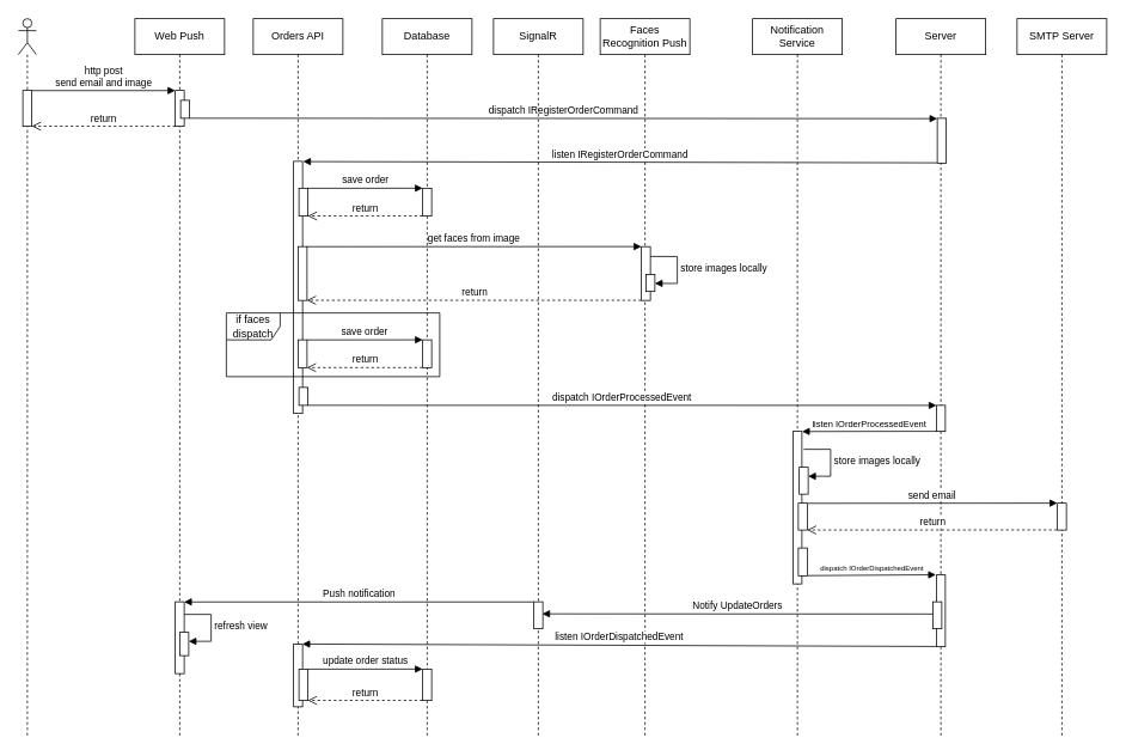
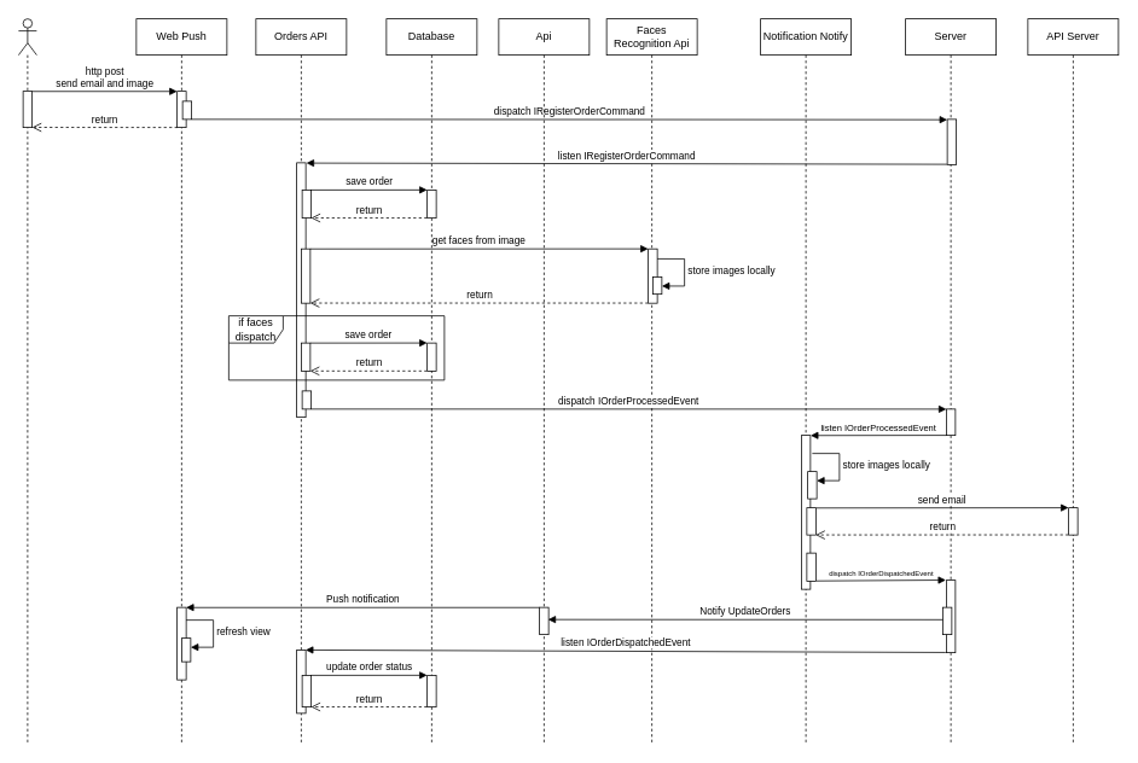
  <mxCell id="0" />
  <mxCell id="1" parent="0" />
  <mxCell id="2" value="Web Push" style="shape=umlLifeline;perimeter=lifelinePerimeter;whiteSpace=wrap;html=1;container=1;dropTarget=0;collapsible=0;recursiveResize=0;outlineConnect=0;portConstraint=eastwest;newEdgeStyle={&quot;curved&quot;:0,&quot;rounded&quot;:0};" parent="1" vertex="1"><mxGeometry x="150" y="20" width="100" height="800" as="geometry" /></mxCell>
  <mxCell id="3" value="" style="html=1;points=[[0,0,0,0,5],[0,1,0,0,-5],[1,0,0,0,5],[1,1,0,0,-5]];perimeter=orthogonalPerimeter;outlineConnect=0;targetShapes=umlLifeline;portConstraint=eastwest;newEdgeStyle={&quot;curved&quot;:0,&quot;rounded&quot;:0};" parent="2" vertex="1"><mxGeometry x="45" y="80" width="10" height="40" as="geometry" /></mxCell>
  <mxCell id="4" value="" style="html=1;points=[[0,0,0,0,5],[0,1,0,0,-5],[1,0,0,0,5],[1,1,0,0,-5]];perimeter=orthogonalPerimeter;outlineConnect=0;targetShapes=umlLifeline;portConstraint=eastwest;newEdgeStyle={&quot;curved&quot;:0,&quot;rounded&quot;:0};" parent="2" vertex="1"><mxGeometry x="51" y="91" width="10" height="20" as="geometry" /></mxCell>
  <mxCell id="5" value="" style="html=1;points=[[0,0,0,0,5],[0,1,0,0,-5],[1,0,0,0,5],[1,1,0,0,-5]];perimeter=orthogonalPerimeter;outlineConnect=0;targetShapes=umlLifeline;portConstraint=eastwest;newEdgeStyle={&quot;curved&quot;:0,&quot;rounded&quot;:0};" vertex="1" parent="2"><mxGeometry x="45" y="650" width="10" height="80" as="geometry" /></mxCell>
  <mxCell id="6" value="" style="shape=umlLifeline;perimeter=lifelinePerimeter;whiteSpace=wrap;html=1;container=1;dropTarget=0;collapsible=0;recursiveResize=0;outlineConnect=0;portConstraint=eastwest;newEdgeStyle={&quot;curved&quot;:0,&quot;rounded&quot;:0};participant=umlActor;" parent="1" vertex="1"><mxGeometry x="20" y="20" width="20" height="800" as="geometry" /></mxCell>
  <mxCell id="7" value="" style="html=1;points=[[0,0,0,0,5],[0,1,0,0,-5],[1,0,0,0,5],[1,1,0,0,-5]];perimeter=orthogonalPerimeter;outlineConnect=0;targetShapes=umlLifeline;portConstraint=eastwest;newEdgeStyle={&quot;curved&quot;:0,&quot;rounded&quot;:0};" parent="6" vertex="1"><mxGeometry x="5" y="80" width="10" height="40" as="geometry" /></mxCell>
  <mxCell id="8" value="Orders API" style="shape=umlLifeline;perimeter=lifelinePerimeter;whiteSpace=wrap;html=1;container=1;dropTarget=0;collapsible=0;recursiveResize=0;outlineConnect=0;portConstraint=eastwest;newEdgeStyle={&quot;curved&quot;:0,&quot;rounded&quot;:0};" parent="1" vertex="1"><mxGeometry x="282" y="20" width="100" height="800" as="geometry" /></mxCell>
  <mxCell id="9" value="" style="html=1;points=[[0,0,0,0,5],[0,1,0,0,-5],[1,0,0,0,5],[1,1,0,0,-5]];perimeter=orthogonalPerimeter;outlineConnect=0;targetShapes=umlLifeline;portConstraint=eastwest;newEdgeStyle={&quot;curved&quot;:0,&quot;rounded&quot;:0};" parent="8" vertex="1"><mxGeometry x="45" y="159" width="10" height="281" as="geometry" /></mxCell>
  <mxCell id="10" value="" style="html=1;points=[[0,0,0,0,5],[0,1,0,0,-5],[1,0,0,0,5],[1,1,0,0,-5]];perimeter=orthogonalPerimeter;outlineConnect=0;targetShapes=umlLifeline;portConstraint=eastwest;newEdgeStyle={&quot;curved&quot;:0,&quot;rounded&quot;:0};" parent="8" vertex="1"><mxGeometry x="51" y="189" width="10" height="31" as="geometry" /></mxCell>
  <mxCell id="11" value="" style="html=1;points=[[0,0,0,0,5],[0,1,0,0,-5],[1,0,0,0,5],[1,1,0,0,-5]];perimeter=orthogonalPerimeter;outlineConnect=0;targetShapes=umlLifeline;portConstraint=eastwest;newEdgeStyle={&quot;curved&quot;:0,&quot;rounded&quot;:0};" parent="8" vertex="1"><mxGeometry x="45" y="697" width="10" height="70" as="geometry" /></mxCell>
  <mxCell id="12" value="" style="html=1;points=[[0,0,0,0,5],[0,1,0,0,-5],[1,0,0,0,5],[1,1,0,0,-5]];perimeter=orthogonalPerimeter;outlineConnect=0;targetShapes=umlLifeline;portConstraint=eastwest;newEdgeStyle={&quot;curved&quot;:0,&quot;rounded&quot;:0};" parent="8" vertex="1"><mxGeometry x="51" y="725" width="10" height="35" as="geometry" /></mxCell>
- <mxCell id="13" value="Faces Recognition Push" style="shape=umlLifeline;perimeter=lifelinePerimeter;whiteSpace=wrap;html=1;container=1;dropTarget=0;collapsible=0;recursiveResize=0;outlineConnect=0;portConstraint=eastwest;newEdgeStyle={&quot;curved&quot;:0,&quot;rounded&quot;:0};" parent="1" vertex="1"><mxGeometry x="669" y="20" width="100" height="800" as="geometry" /></mxCell>
+ <mxCell id="13" value="Faces Recognition Api" style="shape=umlLifeline;perimeter=lifelinePerimeter;whiteSpace=wrap;html=1;container=1;dropTarget=0;collapsible=0;recursiveResize=0;outlineConnect=0;portConstraint=eastwest;newEdgeStyle={&quot;curved&quot;:0,&quot;rounded&quot;:0};" parent="1" vertex="1"><mxGeometry x="669" y="20" width="100" height="800" as="geometry" /></mxCell>
  <mxCell id="14" value="Server" style="shape=umlLifeline;perimeter=lifelinePerimeter;whiteSpace=wrap;html=1;container=1;dropTarget=0;collapsible=0;recursiveResize=0;outlineConnect=0;portConstraint=eastwest;newEdgeStyle={&quot;curved&quot;:0,&quot;rounded&quot;:0};" parent="1" vertex="1"><mxGeometry x="999" y="20" width="100" height="800" as="geometry" /></mxCell>
  <mxCell id="15" value="" style="html=1;points=[[0,0,0,0,5],[0,1,0,0,-5],[1,0,0,0,5],[1,1,0,0,-5]];perimeter=orthogonalPerimeter;outlineConnect=0;targetShapes=umlLifeline;portConstraint=eastwest;newEdgeStyle={&quot;curved&quot;:0,&quot;rounded&quot;:0};" parent="14" vertex="1"><mxGeometry x="46" y="111" width="10" height="50" as="geometry" /></mxCell>
  <mxCell id="16" value="" style="html=1;points=[[0,0,0,0,5],[0,1,0,0,-5],[1,0,0,0,5],[1,1,0,0,-5]];perimeter=orthogonalPerimeter;outlineConnect=0;targetShapes=umlLifeline;portConstraint=eastwest;newEdgeStyle={&quot;curved&quot;:0,&quot;rounded&quot;:0};" parent="14" vertex="1"><mxGeometry x="45" y="620" width="10" height="80" as="geometry" /></mxCell>
  <mxCell id="17" value="" style="html=1;points=[[0,0,0,0,5],[0,1,0,0,-5],[1,0,0,0,5],[1,1,0,0,-5]];perimeter=orthogonalPerimeter;outlineConnect=0;targetShapes=umlLifeline;portConstraint=eastwest;newEdgeStyle={&quot;curved&quot;:0,&quot;rounded&quot;:0};" parent="14" vertex="1"><mxGeometry x="45" y="431" width="10" height="29" as="geometry" /></mxCell>
  <mxCell id="18" value="" style="html=1;points=[[0,0,0,0,5],[0,1,0,0,-5],[1,0,0,0,5],[1,1,0,0,-5]];perimeter=orthogonalPerimeter;outlineConnect=0;targetShapes=umlLifeline;portConstraint=eastwest;newEdgeStyle={&quot;curved&quot;:0,&quot;rounded&quot;:0};" vertex="1" parent="14"><mxGeometry x="41" y="650" width="10" height="30" as="geometry" /></mxCell>
- <mxCell id="19" value="Notification Service" style="shape=umlLifeline;perimeter=lifelinePerimeter;whiteSpace=wrap;html=1;container=1;dropTarget=0;collapsible=0;recursiveResize=0;outlineConnect=0;portConstraint=eastwest;newEdgeStyle={&quot;curved&quot;:0,&quot;rounded&quot;:0};" parent="1" vertex="1"><mxGeometry x="839" y="20" width="100" height="800" as="geometry" /></mxCell>
+ <mxCell id="19" value="Notification Notify" style="shape=umlLifeline;perimeter=lifelinePerimeter;whiteSpace=wrap;html=1;container=1;dropTarget=0;collapsible=0;recursiveResize=0;outlineConnect=0;portConstraint=eastwest;newEdgeStyle={&quot;curved&quot;:0,&quot;rounded&quot;:0};" parent="1" vertex="1"><mxGeometry x="839" y="20" width="100" height="800" as="geometry" /></mxCell>
  <mxCell id="20" value="" style="html=1;points=[[0,0,0,0,5],[0,1,0,0,-5],[1,0,0,0,5],[1,1,0,0,-5]];perimeter=orthogonalPerimeter;outlineConnect=0;targetShapes=umlLifeline;portConstraint=eastwest;newEdgeStyle={&quot;curved&quot;:0,&quot;rounded&quot;:0};" parent="19" vertex="1"><mxGeometry x="45" y="460" width="10" height="170" as="geometry" /></mxCell>
  <mxCell id="21" value="http post&lt;div&gt;send email and image&lt;/div&gt;" style="html=1;verticalAlign=bottom;endArrow=block;curved=0;rounded=0;exitX=1;exitY=0.004;exitDx=0;exitDy=0;exitPerimeter=0;" parent="1" source="7" target="3" edge="1"><mxGeometry relative="1" as="geometry"><mxPoint x="125" y="105" as="sourcePoint" /></mxGeometry></mxCell>
  <mxCell id="22" value="return" style="html=1;verticalAlign=bottom;endArrow=open;dashed=1;endSize=8;curved=0;rounded=0;entryX=1.006;entryY=0.996;entryDx=0;entryDy=0;entryPerimeter=0;exitX=0.033;exitY=0.999;exitDx=0;exitDy=0;exitPerimeter=0;" parent="1" source="3" target="7" edge="1"><mxGeometry relative="1" as="geometry"><mxPoint x="125" y="175" as="targetPoint" /></mxGeometry></mxCell>
  <mxCell id="23" value="dispatch IRegisterOrderCommand" style="html=1;verticalAlign=bottom;endArrow=block;curved=0;rounded=0;entryX=0;entryY=0.008;entryDx=0;entryDy=0;entryPerimeter=0;exitX=1.029;exitY=0.998;exitDx=0;exitDy=0;exitPerimeter=0;" parent="1" source="4" target="15" edge="1"><mxGeometry relative="1" as="geometry"><mxPoint x="310" y="128" as="sourcePoint" /><mxPoint as="offset" /></mxGeometry></mxCell>
  <mxCell id="24" value="listen IRegisterOrderCommand" style="html=1;verticalAlign=bottom;endArrow=block;curved=0;rounded=0;exitX=-0.033;exitY=0.993;exitDx=0;exitDy=0;exitPerimeter=0;entryX=1.064;entryY=0.001;entryDx=0;entryDy=0;entryPerimeter=0;" parent="1" source="15" target="9" edge="1"><mxGeometry width="80" relative="1" as="geometry"><mxPoint x="802" y="290" as="sourcePoint" /><mxPoint x="882" y="290" as="targetPoint" /></mxGeometry></mxCell>
  <mxCell id="25" value="" style="html=1;points=[[0,0,0,0,5],[0,1,0,0,-5],[1,0,0,0,5],[1,1,0,0,-5]];perimeter=orthogonalPerimeter;outlineConnect=0;targetShapes=umlLifeline;portConstraint=eastwest;newEdgeStyle={&quot;curved&quot;:0,&quot;rounded&quot;:0};" parent="1" vertex="1"><mxGeometry x="332" y="274.06" width="10" height="60" as="geometry" /></mxCell>
  <mxCell id="26" value="" style="html=1;points=[[0,0,0,0,5],[0,1,0,0,-5],[1,0,0,0,5],[1,1,0,0,-5]];perimeter=orthogonalPerimeter;outlineConnect=0;targetShapes=umlLifeline;portConstraint=eastwest;newEdgeStyle={&quot;curved&quot;:0,&quot;rounded&quot;:0};" parent="1" vertex="1"><mxGeometry x="715" y="274.06" width="10" height="60" as="geometry" /></mxCell>
  <mxCell id="27" value="" style="html=1;points=[[0,0,0,0,5],[0,1,0,0,-5],[1,0,0,0,5],[1,1,0,0,-5]];perimeter=orthogonalPerimeter;outlineConnect=0;targetShapes=umlLifeline;portConstraint=eastwest;newEdgeStyle={&quot;curved&quot;:0,&quot;rounded&quot;:0};" parent="1" vertex="1"><mxGeometry x="720" y="305.06" width="10" height="19" as="geometry" /></mxCell>
  <mxCell id="28" value="store images locally" style="html=1;align=left;spacingLeft=2;endArrow=block;rounded=0;edgeStyle=orthogonalEdgeStyle;curved=0;rounded=0;" parent="1" target="27" edge="1"><mxGeometry relative="1" as="geometry"><mxPoint x="725" y="285.06" as="sourcePoint" /><Array as="points"><mxPoint x="755" y="315.06" /></Array></mxGeometry></mxCell>
  <mxCell id="29" value="get faces from image" style="html=1;verticalAlign=bottom;endArrow=block;curved=0;rounded=0;entryX=-0.007;entryY=-0.001;entryDx=0;entryDy=0;exitX=1.005;exitY=0.001;exitDx=0;exitDy=0;exitPerimeter=0;entryPerimeter=0;" parent="1" source="25" target="26" edge="1"><mxGeometry relative="1" as="geometry"><mxPoint x="456" y="279.06" as="sourcePoint" /></mxGeometry></mxCell>
  <mxCell id="30" value="return" style="html=1;verticalAlign=bottom;endArrow=open;dashed=1;endSize=8;curved=0;rounded=0;exitX=-0.022;exitY=0.997;exitDx=0;exitDy=0;exitPerimeter=0;entryX=0.989;entryY=0.997;entryDx=0;entryDy=0;entryPerimeter=0;" parent="1" source="26" target="25" edge="1"><mxGeometry relative="1" as="geometry"><mxPoint x="456" y="349.06" as="targetPoint" /></mxGeometry></mxCell>
  <mxCell id="31" value="save order" style="html=1;verticalAlign=bottom;endArrow=block;curved=0;rounded=0;entryX=-0.007;entryY=-0.001;entryDx=0;entryDy=0;exitX=1.005;exitY=0.001;exitDx=0;exitDy=0;exitPerimeter=0;entryPerimeter=0;" parent="1" source="10" target="34" edge="1"><mxGeometry relative="1" as="geometry"><mxPoint x="457" y="224" as="sourcePoint" /></mxGeometry></mxCell>
  <mxCell id="32" value="return" style="html=1;verticalAlign=bottom;endArrow=open;dashed=1;endSize=8;curved=0;rounded=0;exitX=-0.022;exitY=0.997;exitDx=0;exitDy=0;exitPerimeter=0;entryX=0.989;entryY=0.997;entryDx=0;entryDy=0;entryPerimeter=0;" parent="1" source="34" target="10" edge="1"><mxGeometry relative="1" as="geometry"><mxPoint x="457" y="294" as="targetPoint" /></mxGeometry></mxCell>
  <mxCell id="33" value="Database" style="shape=umlLifeline;perimeter=lifelinePerimeter;whiteSpace=wrap;html=1;container=1;dropTarget=0;collapsible=0;recursiveResize=0;outlineConnect=0;portConstraint=eastwest;newEdgeStyle={&quot;curved&quot;:0,&quot;rounded&quot;:0};" parent="1" vertex="1"><mxGeometry x="426" y="20" width="100" height="800" as="geometry" /></mxCell>
  <mxCell id="34" value="" style="html=1;points=[[0,0,0,0,5],[0,1,0,0,-5],[1,0,0,0,5],[1,1,0,0,-5]];perimeter=orthogonalPerimeter;outlineConnect=0;targetShapes=umlLifeline;portConstraint=eastwest;newEdgeStyle={&quot;curved&quot;:0,&quot;rounded&quot;:0};" parent="33" vertex="1"><mxGeometry x="45" y="189" width="10" height="31" as="geometry" /></mxCell>
  <mxCell id="35" value="" style="html=1;points=[[0,0,0,0,5],[0,1,0,0,-5],[1,0,0,0,5],[1,1,0,0,-5]];perimeter=orthogonalPerimeter;outlineConnect=0;targetShapes=umlLifeline;portConstraint=eastwest;newEdgeStyle={&quot;curved&quot;:0,&quot;rounded&quot;:0};" parent="33" vertex="1"><mxGeometry x="45" y="725" width="10" height="35" as="geometry" /></mxCell>
  <mxCell id="36" value="" style="html=1;points=[[0,0,0,0,5],[0,1,0,0,-5],[1,0,0,0,5],[1,1,0,0,-5]];perimeter=orthogonalPerimeter;outlineConnect=0;targetShapes=umlLifeline;portConstraint=eastwest;newEdgeStyle={&quot;curved&quot;:0,&quot;rounded&quot;:0};" parent="1" vertex="1"><mxGeometry x="332" y="378" width="10" height="31" as="geometry" /></mxCell>
  <mxCell id="37" value="save order" style="html=1;verticalAlign=bottom;endArrow=block;curved=0;rounded=0;entryX=-0.007;entryY=-0.001;entryDx=0;entryDy=0;exitX=1.005;exitY=0.001;exitDx=0;exitDy=0;exitPerimeter=0;entryPerimeter=0;" parent="1" source="36" target="39" edge="1"><mxGeometry relative="1" as="geometry"><mxPoint x="467" y="203" as="sourcePoint" /></mxGeometry></mxCell>
  <mxCell id="38" value="return" style="html=1;verticalAlign=bottom;endArrow=open;dashed=1;endSize=8;curved=0;rounded=0;exitX=-0.022;exitY=0.997;exitDx=0;exitDy=0;exitPerimeter=0;entryX=0.989;entryY=0.997;entryDx=0;entryDy=0;entryPerimeter=0;" parent="1" source="39" target="36" edge="1"><mxGeometry relative="1" as="geometry"><mxPoint x="467" y="273" as="targetPoint" /></mxGeometry></mxCell>
  <mxCell id="39" value="" style="html=1;points=[[0,0,0,0,5],[0,1,0,0,-5],[1,0,0,0,5],[1,1,0,0,-5]];perimeter=orthogonalPerimeter;outlineConnect=0;targetShapes=umlLifeline;portConstraint=eastwest;newEdgeStyle={&quot;curved&quot;:0,&quot;rounded&quot;:0};" parent="1" vertex="1"><mxGeometry x="471" y="378" width="10" height="31" as="geometry" /></mxCell>
  <mxCell id="40" value="if faces dispatch" style="shape=umlFrame;whiteSpace=wrap;html=1;pointerEvents=0;" parent="1" vertex="1"><mxGeometry x="252" y="348" width="238" height="71" as="geometry" /></mxCell>
  <mxCell id="41" value="" style="html=1;points=[[0,0,0,0,5],[0,1,0,0,-5],[1,0,0,0,5],[1,1,0,0,-5]];perimeter=orthogonalPerimeter;outlineConnect=0;targetShapes=umlLifeline;portConstraint=eastwest;newEdgeStyle={&quot;curved&quot;:0,&quot;rounded&quot;:0};" parent="1" vertex="1"><mxGeometry x="333" y="431" width="10" height="20" as="geometry" /></mxCell>
  <mxCell id="42" value="dispatch IOrderProcessedEvent" style="html=1;verticalAlign=bottom;endArrow=block;curved=0;rounded=0;exitX=1.029;exitY=0.998;exitDx=0;exitDy=0;exitPerimeter=0;entryX=0.005;entryY=0.001;entryDx=0;entryDy=0;entryPerimeter=0;" parent="1" source="41" target="17" edge="1"><mxGeometry relative="1" as="geometry"><mxPoint x="442" y="409" as="sourcePoint" /><mxPoint x="1102" y="451" as="targetPoint" /><mxPoint as="offset" /></mxGeometry></mxCell>
  <mxCell id="43" value="&lt;font style=&quot;font-size: 10px;&quot;&gt;listen IOrderProcessedEvent&lt;/font&gt;" style="html=1;verticalAlign=bottom;endArrow=block;curved=0;rounded=0;exitX=-0.033;exitY=0.998;exitDx=0;exitDy=0;exitPerimeter=0;entryX=1.013;entryY=0.001;entryDx=0;entryDy=0;entryPerimeter=0;" parent="1" source="17" target="20" edge="1"><mxGeometry width="80" relative="1" as="geometry"><mxPoint x="1236.587" y="521" as="sourcePoint" /><mxPoint x="966.59" y="501" as="targetPoint" /></mxGeometry></mxCell>
  <mxCell id="44" value="update order status" style="html=1;verticalAlign=bottom;endArrow=block;curved=0;rounded=0;entryX=-0.007;entryY=-0.001;entryDx=0;entryDy=0;exitX=1.005;exitY=0.001;exitDx=0;exitDy=0;exitPerimeter=0;entryPerimeter=0;" parent="1" source="12" target="35" edge="1"><mxGeometry relative="1" as="geometry"><mxPoint x="467" y="340" as="sourcePoint" /></mxGeometry></mxCell>
  <mxCell id="45" value="return" style="html=1;verticalAlign=bottom;endArrow=open;dashed=1;endSize=8;curved=0;rounded=0;exitX=-0.022;exitY=0.997;exitDx=0;exitDy=0;exitPerimeter=0;entryX=0.989;entryY=0.997;entryDx=0;entryDy=0;entryPerimeter=0;" parent="1" source="35" target="12" edge="1"><mxGeometry relative="1" as="geometry"><mxPoint x="467" y="410" as="targetPoint" /></mxGeometry></mxCell>
  <mxCell id="46" value="" style="html=1;points=[[0,0,0,0,5],[0,1,0,0,-5],[1,0,0,0,5],[1,1,0,0,-5]];perimeter=orthogonalPerimeter;outlineConnect=0;targetShapes=umlLifeline;portConstraint=eastwest;newEdgeStyle={&quot;curved&quot;:0,&quot;rounded&quot;:0};" parent="1" vertex="1"><mxGeometry x="891" y="520" width="10" height="30" as="geometry" /></mxCell>
  <mxCell id="47" value="store images locally" style="html=1;align=left;spacingLeft=2;endArrow=block;rounded=0;edgeStyle=orthogonalEdgeStyle;curved=0;rounded=0;" parent="1" target="46" edge="1"><mxGeometry relative="1" as="geometry"><mxPoint x="896" y="500" as="sourcePoint" /><Array as="points"><mxPoint x="926" y="530" /></Array></mxGeometry></mxCell>
  <mxCell id="48" value="" style="html=1;points=[[0,0,0,0,5],[0,1,0,0,-5],[1,0,0,0,5],[1,1,0,0,-5]];perimeter=orthogonalPerimeter;outlineConnect=0;targetShapes=umlLifeline;portConstraint=eastwest;newEdgeStyle={&quot;curved&quot;:0,&quot;rounded&quot;:0};" parent="1" vertex="1"><mxGeometry x="890" y="610" width="10" height="31" as="geometry" /></mxCell>
  <mxCell id="49" value="&lt;font style=&quot;font-size: 8px;&quot;&gt;dispatch&amp;nbsp;IOrderDispatchedEvent&lt;/font&gt;" style="html=1;verticalAlign=bottom;endArrow=block;curved=0;rounded=0;exitX=1.051;exitY=0.993;exitDx=0;exitDy=0;exitPerimeter=0;entryX=-0.054;entryY=-0.002;entryDx=0;entryDy=0;entryPerimeter=0;" parent="1" source="48" target="16" edge="1"><mxGeometry width="80" relative="1" as="geometry"><mxPoint x="989" y="660" as="sourcePoint" /><mxPoint x="1069" y="660" as="targetPoint" /></mxGeometry></mxCell>
  <mxCell id="50" value="listen IOrderDispatchedEvent" style="html=1;verticalAlign=bottom;endArrow=block;curved=0;rounded=0;exitX=-0.072;exitY=0.997;exitDx=0;exitDy=0;exitPerimeter=0;entryX=0.979;entryY=0.001;entryDx=0;entryDy=0;entryPerimeter=0;" parent="1" source="16" target="11" edge="1"><mxGeometry width="80" relative="1" as="geometry"><mxPoint x="1013" y="690" as="sourcePoint" /><mxPoint x="740" y="690" as="targetPoint" /></mxGeometry></mxCell>
- <mxCell id="51" value="SMTP Server" style="shape=umlLifeline;perimeter=lifelinePerimeter;whiteSpace=wrap;html=1;container=1;dropTarget=0;collapsible=0;recursiveResize=0;outlineConnect=0;portConstraint=eastwest;newEdgeStyle={&quot;curved&quot;:0,&quot;rounded&quot;:0};" parent="1" vertex="1"><mxGeometry x="1134" y="20" width="100" height="800" as="geometry" /></mxCell>
+ <mxCell id="51" value="API Server" style="shape=umlLifeline;perimeter=lifelinePerimeter;whiteSpace=wrap;html=1;container=1;dropTarget=0;collapsible=0;recursiveResize=0;outlineConnect=0;portConstraint=eastwest;newEdgeStyle={&quot;curved&quot;:0,&quot;rounded&quot;:0};" parent="1" vertex="1"><mxGeometry x="1134" y="20" width="100" height="800" as="geometry" /></mxCell>
  <mxCell id="52" value="" style="html=1;points=[[0,0,0,0,5],[0,1,0,0,-5],[1,0,0,0,5],[1,1,0,0,-5]];perimeter=orthogonalPerimeter;outlineConnect=0;targetShapes=umlLifeline;portConstraint=eastwest;newEdgeStyle={&quot;curved&quot;:0,&quot;rounded&quot;:0};" parent="51" vertex="1"><mxGeometry x="45" y="540" width="10" height="30" as="geometry" /></mxCell>
  <mxCell id="53" value="" style="html=1;points=[[0,0,0,0,5],[0,1,0,0,-5],[1,0,0,0,5],[1,1,0,0,-5]];perimeter=orthogonalPerimeter;outlineConnect=0;targetShapes=umlLifeline;portConstraint=eastwest;newEdgeStyle={&quot;curved&quot;:0,&quot;rounded&quot;:0};" parent="1" vertex="1"><mxGeometry x="890" y="560" width="10" height="30" as="geometry" /></mxCell>
  <mxCell id="54" value="send email" style="html=1;verticalAlign=bottom;endArrow=block;curved=0;rounded=0;exitX=1.025;exitY=0.007;exitDx=0;exitDy=0;exitPerimeter=0;entryX=-0.013;entryY=-0.001;entryDx=0;entryDy=0;entryPerimeter=0;" parent="1" source="53" target="52" edge="1"><mxGeometry width="80" relative="1" as="geometry"><mxPoint x="939" y="571" as="sourcePoint" /><mxPoint x="1081" y="570" as="targetPoint" /></mxGeometry></mxCell>
  <mxCell id="55" value="return" style="html=1;verticalAlign=bottom;endArrow=open;dashed=1;endSize=8;curved=0;rounded=0;exitX=-0.038;exitY=0.995;exitDx=0;exitDy=0;exitPerimeter=0;entryX=0.985;entryY=0.998;entryDx=0;entryDy=0;entryPerimeter=0;" parent="1" source="52" target="53" edge="1"><mxGeometry relative="1" as="geometry"><mxPoint x="1039" y="600" as="targetPoint" /><mxPoint x="1167" y="600" as="sourcePoint" /></mxGeometry></mxCell>
- <mxCell id="56" value="SignalR" style="shape=umlLifeline;perimeter=lifelinePerimeter;whiteSpace=wrap;html=1;container=1;dropTarget=0;collapsible=0;recursiveResize=0;outlineConnect=0;portConstraint=eastwest;newEdgeStyle={&quot;curved&quot;:0,&quot;rounded&quot;:0};" vertex="1" parent="1"><mxGeometry x="550" y="20" width="100" height="800" as="geometry" /></mxCell>
+ <mxCell id="56" value="Api" style="shape=umlLifeline;perimeter=lifelinePerimeter;whiteSpace=wrap;html=1;container=1;dropTarget=0;collapsible=0;recursiveResize=0;outlineConnect=0;portConstraint=eastwest;newEdgeStyle={&quot;curved&quot;:0,&quot;rounded&quot;:0};" vertex="1" parent="1"><mxGeometry x="550" y="20" width="100" height="800" as="geometry" /></mxCell>
  <mxCell id="57" value="" style="html=1;points=[[0,0,0,0,5],[0,1,0,0,-5],[1,0,0,0,5],[1,1,0,0,-5]];perimeter=orthogonalPerimeter;outlineConnect=0;targetShapes=umlLifeline;portConstraint=eastwest;newEdgeStyle={&quot;curved&quot;:0,&quot;rounded&quot;:0};" vertex="1" parent="56"><mxGeometry x="45" y="650" width="10" height="30" as="geometry" /></mxCell>
  <mxCell id="58" value="Notify UpdateOrders" style="html=1;verticalAlign=bottom;endArrow=block;curved=0;rounded=0;exitX=0.014;exitY=0.453;exitDx=0;exitDy=0;exitPerimeter=0;entryX=0.937;entryY=0.447;entryDx=0;entryDy=0;entryPerimeter=0;" edge="1" parent="1" source="18" target="57"><mxGeometry width="80" relative="1" as="geometry"><mxPoint x="1053" y="750" as="sourcePoint" /><mxPoint x="347" y="750" as="targetPoint" /></mxGeometry></mxCell>
  <mxCell id="59" value="Push notification" style="html=1;verticalAlign=bottom;endArrow=block;curved=0;rounded=0;entryX=0.987;entryY=0.002;entryDx=0;entryDy=0;entryPerimeter=0;" edge="1" parent="1" source="57" target="5"><mxGeometry width="80" relative="1" as="geometry"><mxPoint x="566" y="642" as="sourcePoint" /><mxPoint x="130" y="641" as="targetPoint" /></mxGeometry></mxCell>
  <mxCell id="60" value="" style="html=1;points=[[0,0,0,0,5],[0,1,0,0,-5],[1,0,0,0,5],[1,1,0,0,-5]];perimeter=orthogonalPerimeter;outlineConnect=0;targetShapes=umlLifeline;portConstraint=eastwest;newEdgeStyle={&quot;curved&quot;:0,&quot;rounded&quot;:0};" vertex="1" parent="1"><mxGeometry x="200" y="704" width="10" height="26" as="geometry" /></mxCell>
  <mxCell id="61" value="refresh view" style="html=1;align=left;spacingLeft=2;endArrow=block;rounded=0;edgeStyle=orthogonalEdgeStyle;curved=0;rounded=0;" edge="1" target="60" parent="1"><mxGeometry relative="1" as="geometry"><mxPoint x="205" y="684" as="sourcePoint" /><Array as="points"><mxPoint x="235" y="714" /></Array></mxGeometry></mxCell>
